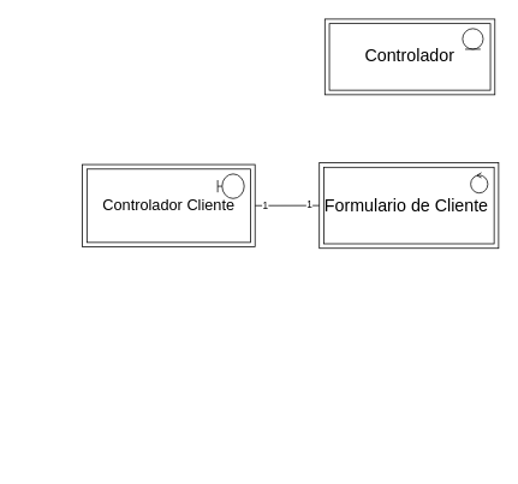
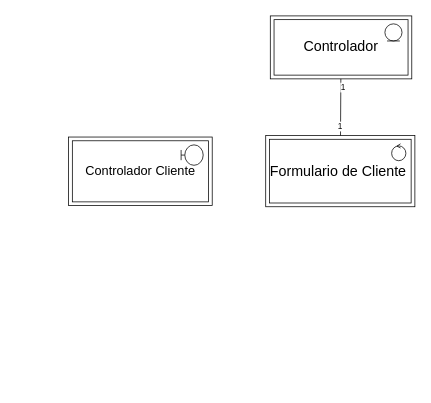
  <mxCell id="0" />
  <mxCell id="1" parent="0" />
  <mxCell id="2" value="" style="group" vertex="1" connectable="0" parent="1"><mxGeometry x="351" y="25" width="199" height="84" as="geometry" /></mxCell>
  <mxCell id="3" value="&lt;font style=&quot;font-size: 19px&quot;&gt;Controlador&lt;/font&gt;" style="shape=ext;margin=3;double=1;whiteSpace=wrap;html=1;align=center;" vertex="1" parent="2"><mxGeometry x="9.097" y="-4.603" width="188.766" height="84" as="geometry" /></mxCell>
  <mxCell id="4" value="" style="ellipse;shape=umlEntity;whiteSpace=wrap;html=1;" vertex="1" parent="2"><mxGeometry x="162" y="6" width="22.82" height="22.84" as="geometry" /></mxCell>
  <mxCell id="5" value="" style="group" vertex="1" connectable="0" parent="1"><mxGeometry x="20" y="420" width="199" height="95" as="geometry" /></mxCell>
  <mxCell id="6" value="" style="group" vertex="1" connectable="0" parent="5"><mxGeometry x="334" y="-240" width="199.0" height="95" as="geometry" /></mxCell>
  <mxCell id="7" value="&lt;font style=&quot;font-size: 19px&quot;&gt;Formulario de Cliente&amp;nbsp;&lt;/font&gt;" style="shape=ext;margin=3;double=1;whiteSpace=wrap;html=1;align=center;" vertex="1" parent="6"><mxGeometry width="199.0" height="95" as="geometry" /></mxCell>
  <mxCell id="8" value="&lt;span style=&quot;color: rgba(0 , 0 , 0 , 0) ; font-family: monospace ; font-size: 0px&quot;&gt;%3CmxGraphModel%3E%3Croot%3E%3CmxCell%20id%3D%220%22%2F%3E%3CmxCell%20id%3D%221%22%20parent%3D%220%22%2F%3E%3CmxCell%20id%3D%222%22%20value%3D%22%22%20style%3D%22shape%3DumlBoundary%3BwhiteSpace%3Dwrap%3Bhtml%3D1%3B%22%20vertex%3D%221%22%20parent%3D%221%22%3E%3CmxGeometry%20x%3D%2298%22%20y%3D%2273%22%20width%3D%2286%22%20height%3D%2267%22%20as%3D%22geometry%22%2F%3E%3C%2FmxCell%3E%3C%2Froot%3E%3C%2FmxGraphModel%3E&lt;/span&gt;" style="ellipse;shape=umlControl;whiteSpace=wrap;html=1;" vertex="1" parent="6"><mxGeometry x="167.996" y="11.001" width="18.985" height="22.552" as="geometry" /></mxCell>
+ <mxCell id="9" style="edgeStyle=none;html=1;endArrow=none;endFill=0;" edge="1" parent="1" source="3" target="7"><mxGeometry relative="1" as="geometry" /></mxCell>
+ <mxCell id="10" value="1" style="edgeLabel;html=1;align=center;verticalAlign=middle;resizable=0;points=[];" vertex="1" connectable="0" parent="9"><mxGeometry x="-0.709" y="2" relative="1" as="geometry"><mxPoint as="offset" /></mxGeometry></mxCell>
+ <mxCell id="11" value="1" style="edgeLabel;html=1;align=center;verticalAlign=middle;resizable=0;points=[];" vertex="1" connectable="0" parent="9"><mxGeometry x="0.667" y="-1" relative="1" as="geometry"><mxPoint as="offset" /></mxGeometry></mxCell>
  <mxCell id="12" value="" style="group" vertex="1" connectable="0" parent="1"><mxGeometry x="91.004" y="181.996" width="191.611" height="91.5" as="geometry" /></mxCell>
  <mxCell id="13" value="&lt;font style=&quot;font-size: 17px&quot;&gt;Controlador Cliente&lt;/font&gt;" style="shape=ext;margin=3;double=1;whiteSpace=wrap;html=1;align=center;" vertex="1" parent="12"><mxGeometry width="191.611" height="91.5" as="geometry" /></mxCell>
  <mxCell id="14" value="" style="shape=umlBoundary;whiteSpace=wrap;html=1;" vertex="1" parent="12"><mxGeometry x="150.133" y="10.46" width="29.437" height="27.232" as="geometry" /></mxCell>
- <mxCell id="15" style="edgeStyle=none;html=1;entryX=0;entryY=0.5;entryDx=0;entryDy=0;endArrow=none;endFill=0;" edge="1" parent="1" source="13" target="7"><mxGeometry relative="1" as="geometry" /></mxCell>
- <mxCell id="16" value="1" style="edgeLabel;html=1;align=center;verticalAlign=middle;resizable=0;points=[];" vertex="1" connectable="0" parent="15"><mxGeometry x="-0.703" relative="1" as="geometry"><mxPoint as="offset" /></mxGeometry></mxCell>
- <mxCell id="17" value="1" style="edgeLabel;html=1;align=center;verticalAlign=middle;resizable=0;points=[];" vertex="1" connectable="0" parent="15"><mxGeometry x="0.669" y="1" relative="1" as="geometry"><mxPoint as="offset" /></mxGeometry></mxCell>
